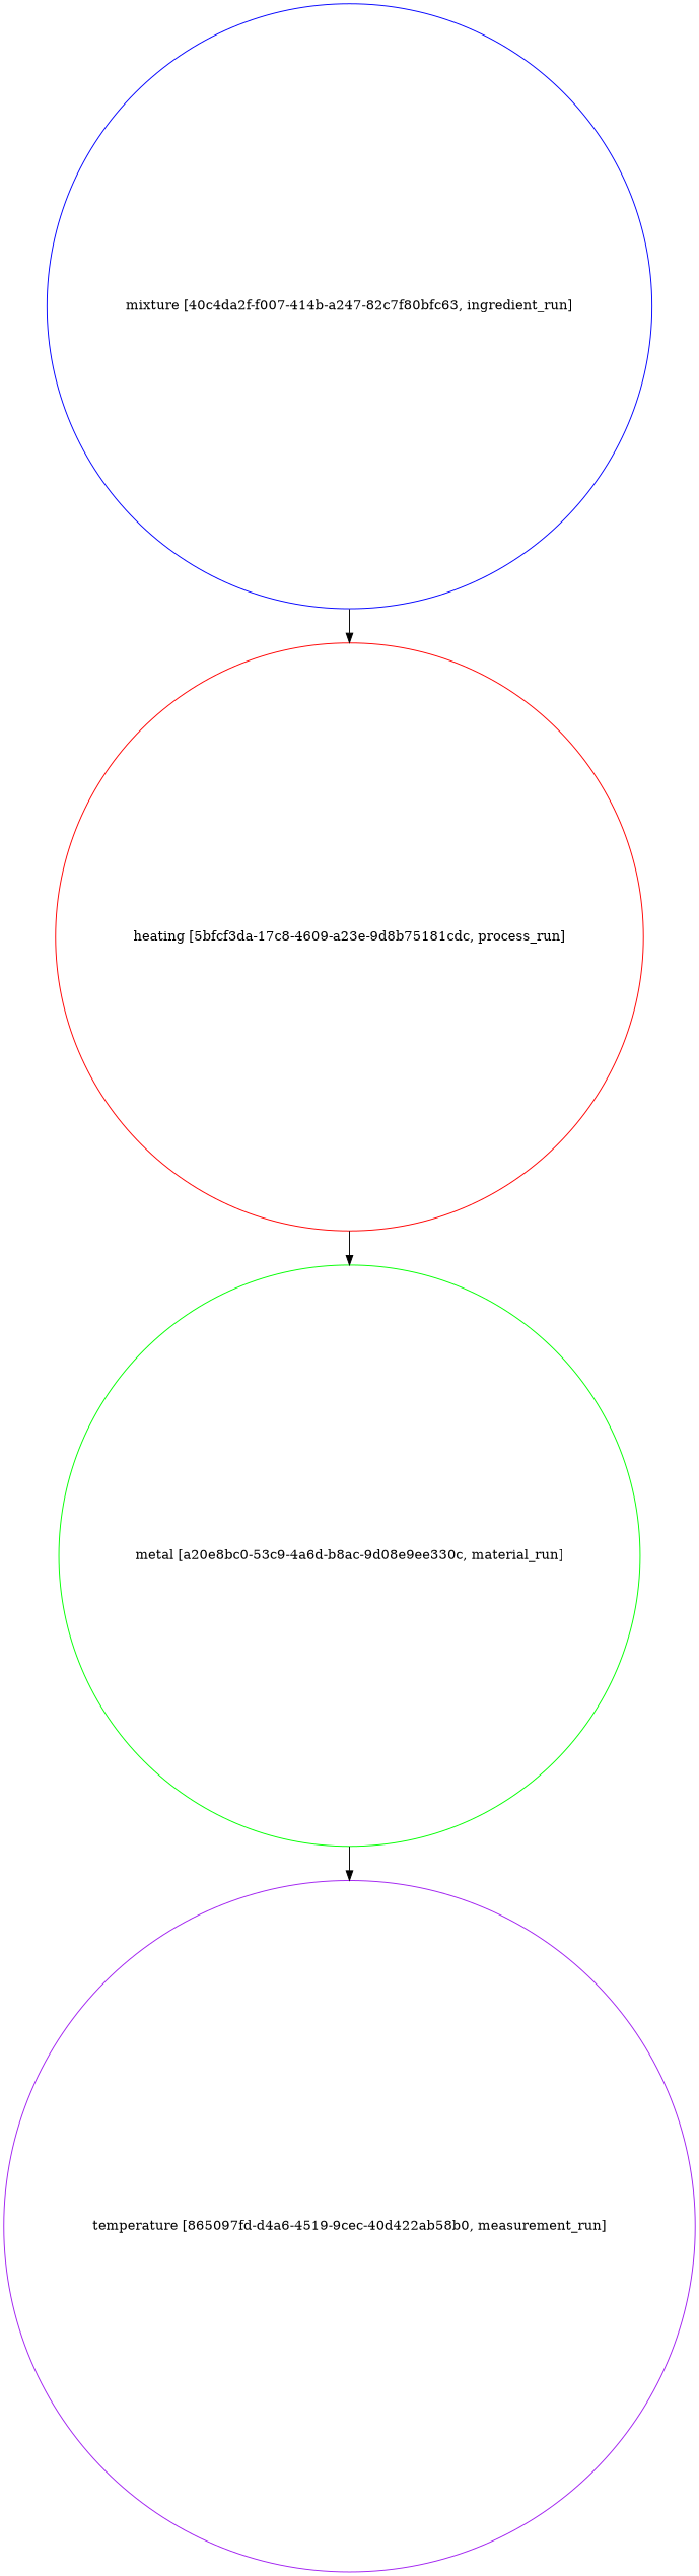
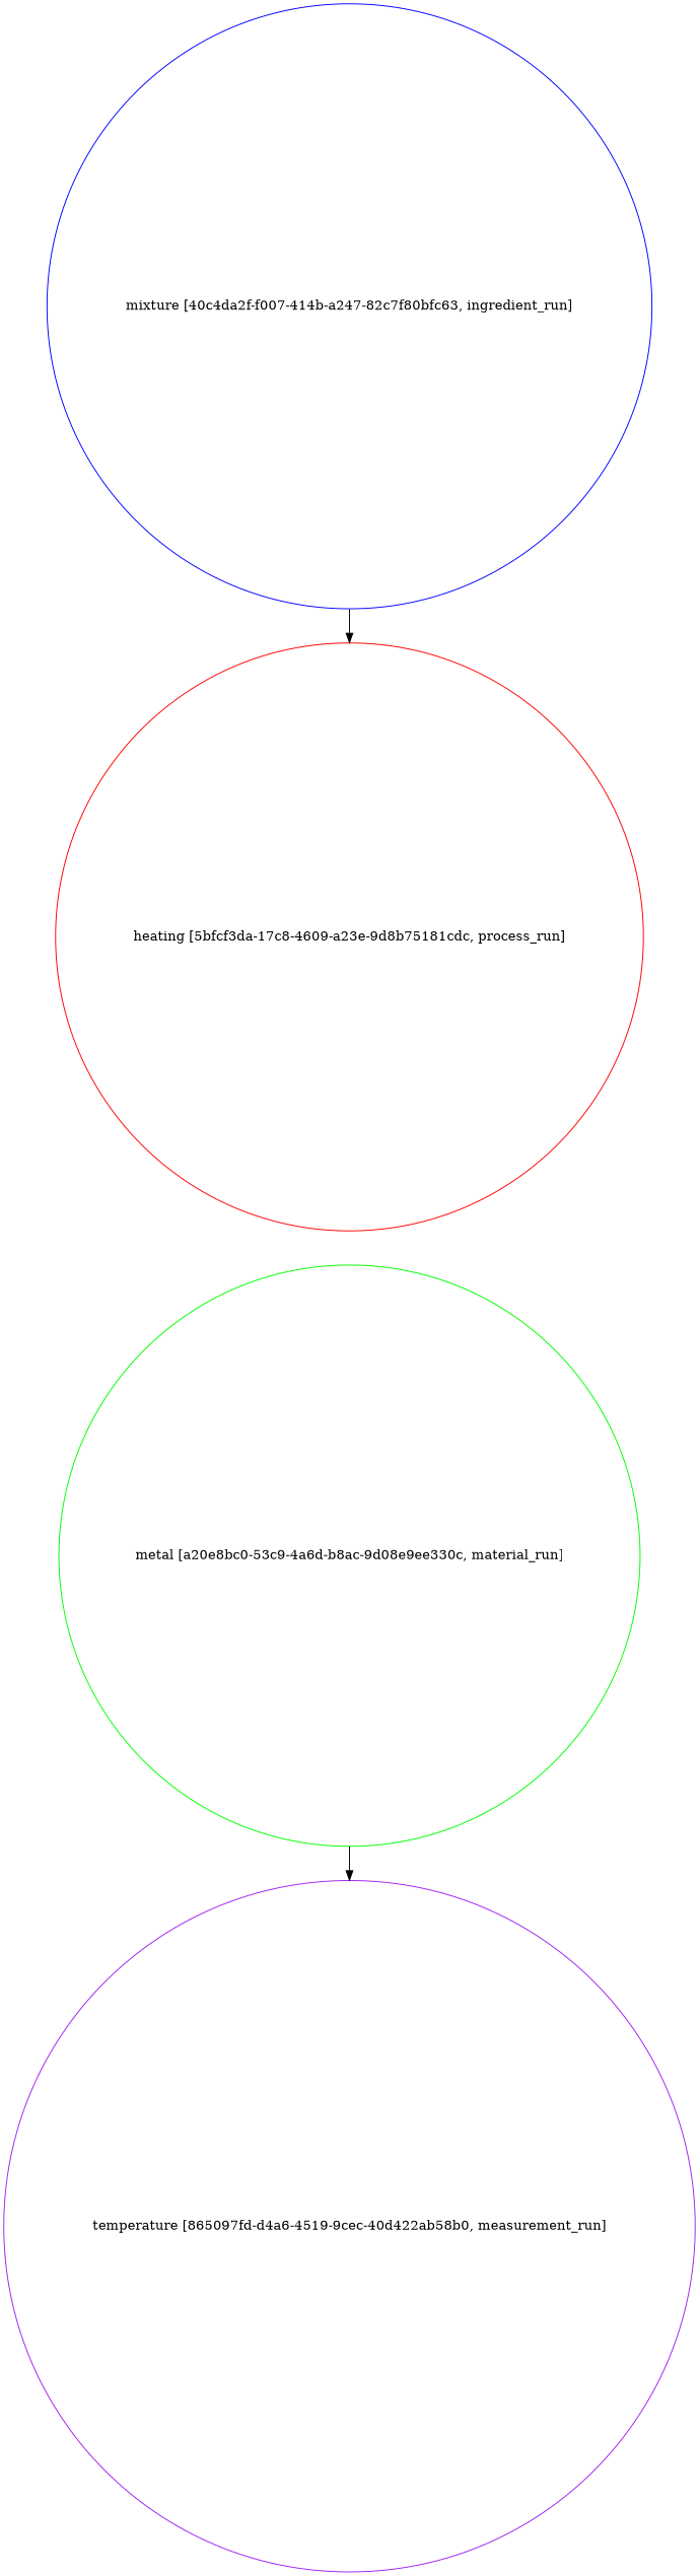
  strict digraph {
    node [shape=circle]
    "mixture [40c4da2f-f007-414b-a247-82c7f80bfc63, ingredient_run]" [color=blue height=8.8464 object="{\"absolute_quantity\": null, \"file_links\": [], \"labels\": [], \"mass_fraction\": null, \"material\": null, \"name\": \"mixture\", \"notes\": null, \"number_fraction\": null, \"process\": {\"id\": \"5bfcf3da-17c8-4609-a23e-9d8b75181cdc\", \"scope\": \"auto\", \"type\": \"link_by_uid\"}, \"spec\": {\"id\": \"f2a60561-ccf4-498a-81e6-a8a8d8a95aad\", \"scope\": \"auto\", \"type\": \"link_by_uid\"}, \"tags\": [], \"type\": \"ingredient_run\", \"uids\": {\"auto\": \"40c4da2f-f007-414b-a247-82c7f80bfc63\"}, \"volume_fraction\": null}" type=ingredient_run uuid="40c4da2f-f007-414b-a247-82c7f80bfc63" width=8.8464]
    "heating [5bfcf3da-17c8-4609-a23e-9d8b75181cdc, process_run]" [color=red height=8.5937 object="{\"conditions\": [], \"file_links\": [], \"name\": \"heating\", \"notes\": null, \"parameters\": [], \"source\": null, \"spec\": {\"id\": \"896e47e3-c82b-46bd-920b-9d9101f87e8d\", \"scope\": \"auto\", \"type\": \"link_by_uid\"}, \"tags\": [], \"type\": \"process_run\", \"uids\": {\"auto\": \"5bfcf3da-17c8-4609-a23e-9d8b75181cdc\"}}" type=process_run uuid="5bfcf3da-17c8-4609-a23e-9d8b75181cdc" width=8.5937]
    "metal [a20e8bc0-53c9-4a6d-b8ac-9d08e9ee330c, material_run]" [color=green height=8.5034 object="{\"file_links\": [], \"name\": \"metal\", \"notes\": null, \"process\": {\"id\": \"5bfcf3da-17c8-4609-a23e-9d8b75181cdc\", \"scope\": \"auto\", \"type\": \"link_by_uid\"}, \"sample_type\": \"unknown\", \"spec\": {\"id\": \"feb5392e-f25a-4ad1-97c4-00275ae06ded\", \"scope\": \"auto\", \"type\": \"link_by_uid\"}, \"tags\": [], \"type\": \"material_run\", \"uids\": {\"auto\": \"a20e8bc0-53c9-4a6d-b8ac-9d08e9ee330c\"}}" type=material_run uuid="a20e8bc0-53c9-4a6d-b8ac-9d08e9ee330c" width=8.5034]
    "temperature [865097fd-d4a6-4519-9cec-40d422ab58b0, measurement_run]" [color=purple height=10.11 object="{\"conditions\": [], \"file_links\": [], \"material\": {\"id\": \"a20e8bc0-53c9-4a6d-b8ac-9d08e9ee330c\", \"scope\": \"auto\", \"type\": \"link_by_uid\"}, \"name\": \"temperature\", \"notes\": null, \"parameters\": [], \"properties\": [], \"source\": null, \"spec\": {\"id\": \"149e7f7b-e30b-4022-9f57-d4d42e34eee8\", \"scope\": \"auto\", \"type\": \"link_by_uid\"}, \"tags\": [], \"type\": \"measurement_run\", \"uids\": {\"auto\": \"865097fd-d4a6-4519-9cec-40d422ab58b0\"}}" type=measurement_run uuid="865097fd-d4a6-4519-9cec-40d422ab58b0" width=10.11]
    "mixture [40c4da2f-f007-414b-a247-82c7f80bfc63, ingredient_run]" -> "heating [5bfcf3da-17c8-4609-a23e-9d8b75181cdc, process_run]"
-   "heating [5bfcf3da-17c8-4609-a23e-9d8b75181cdc, process_run]" -> "metal [a20e8bc0-53c9-4a6d-b8ac-9d08e9ee330c, material_run]"
    "metal [a20e8bc0-53c9-4a6d-b8ac-9d08e9ee330c, material_run]" -> "temperature [865097fd-d4a6-4519-9cec-40d422ab58b0, measurement_run]"
  }
